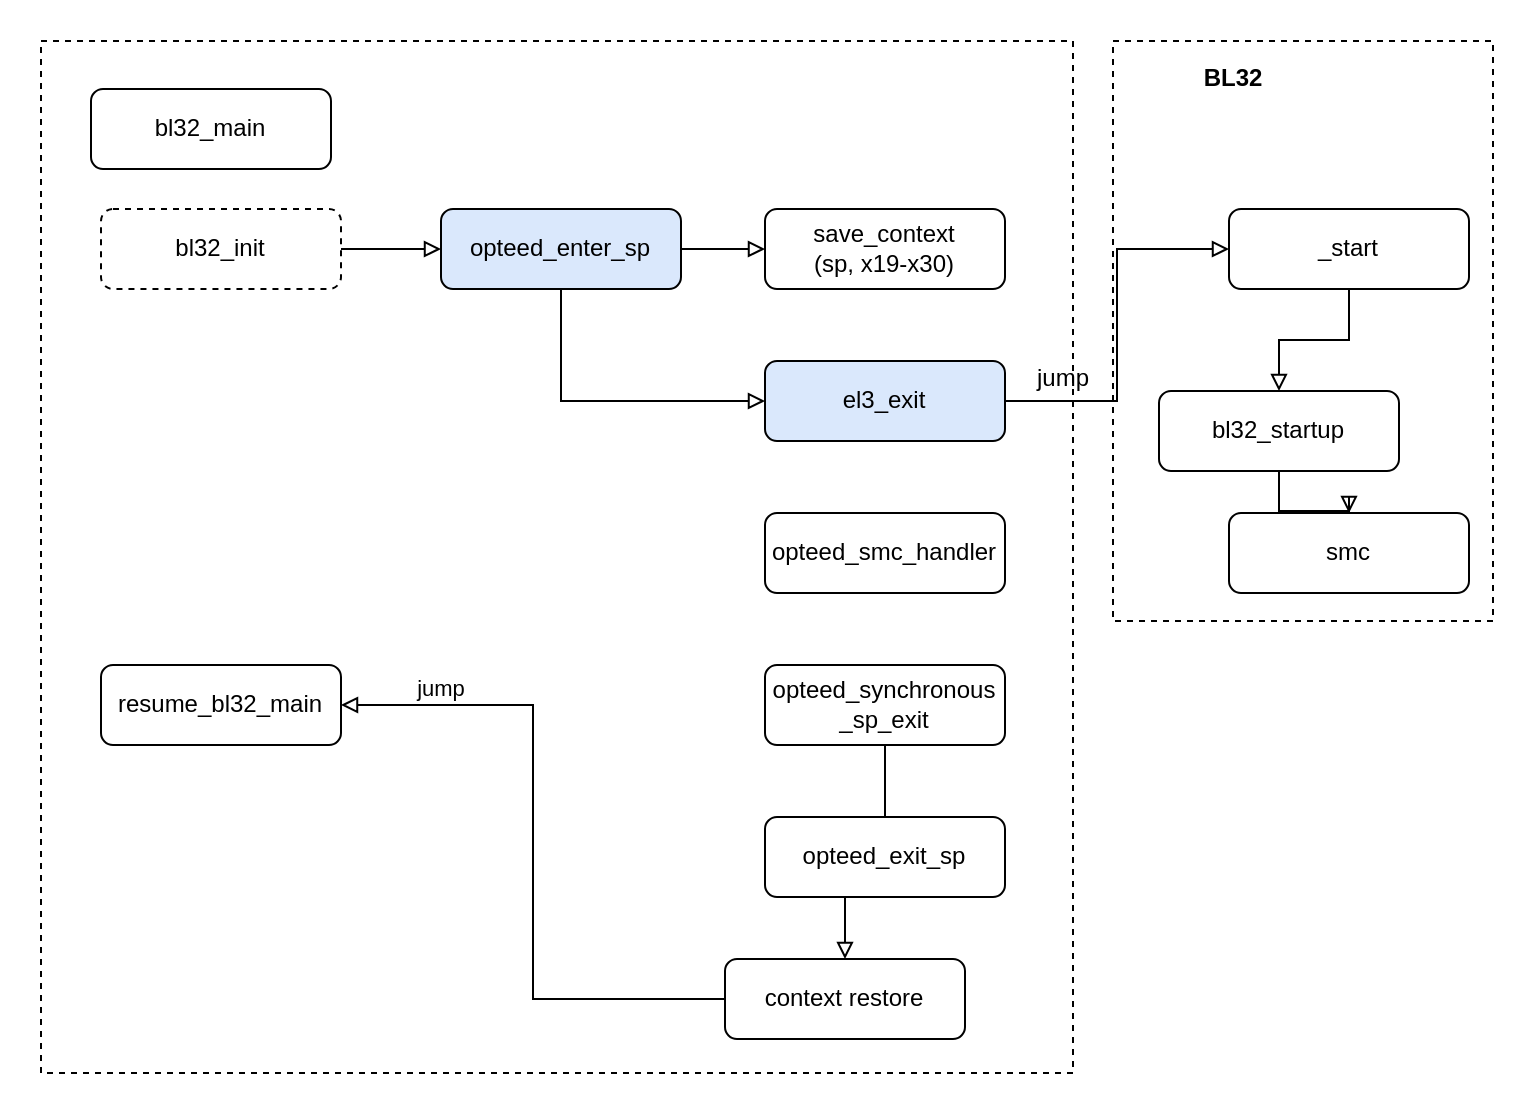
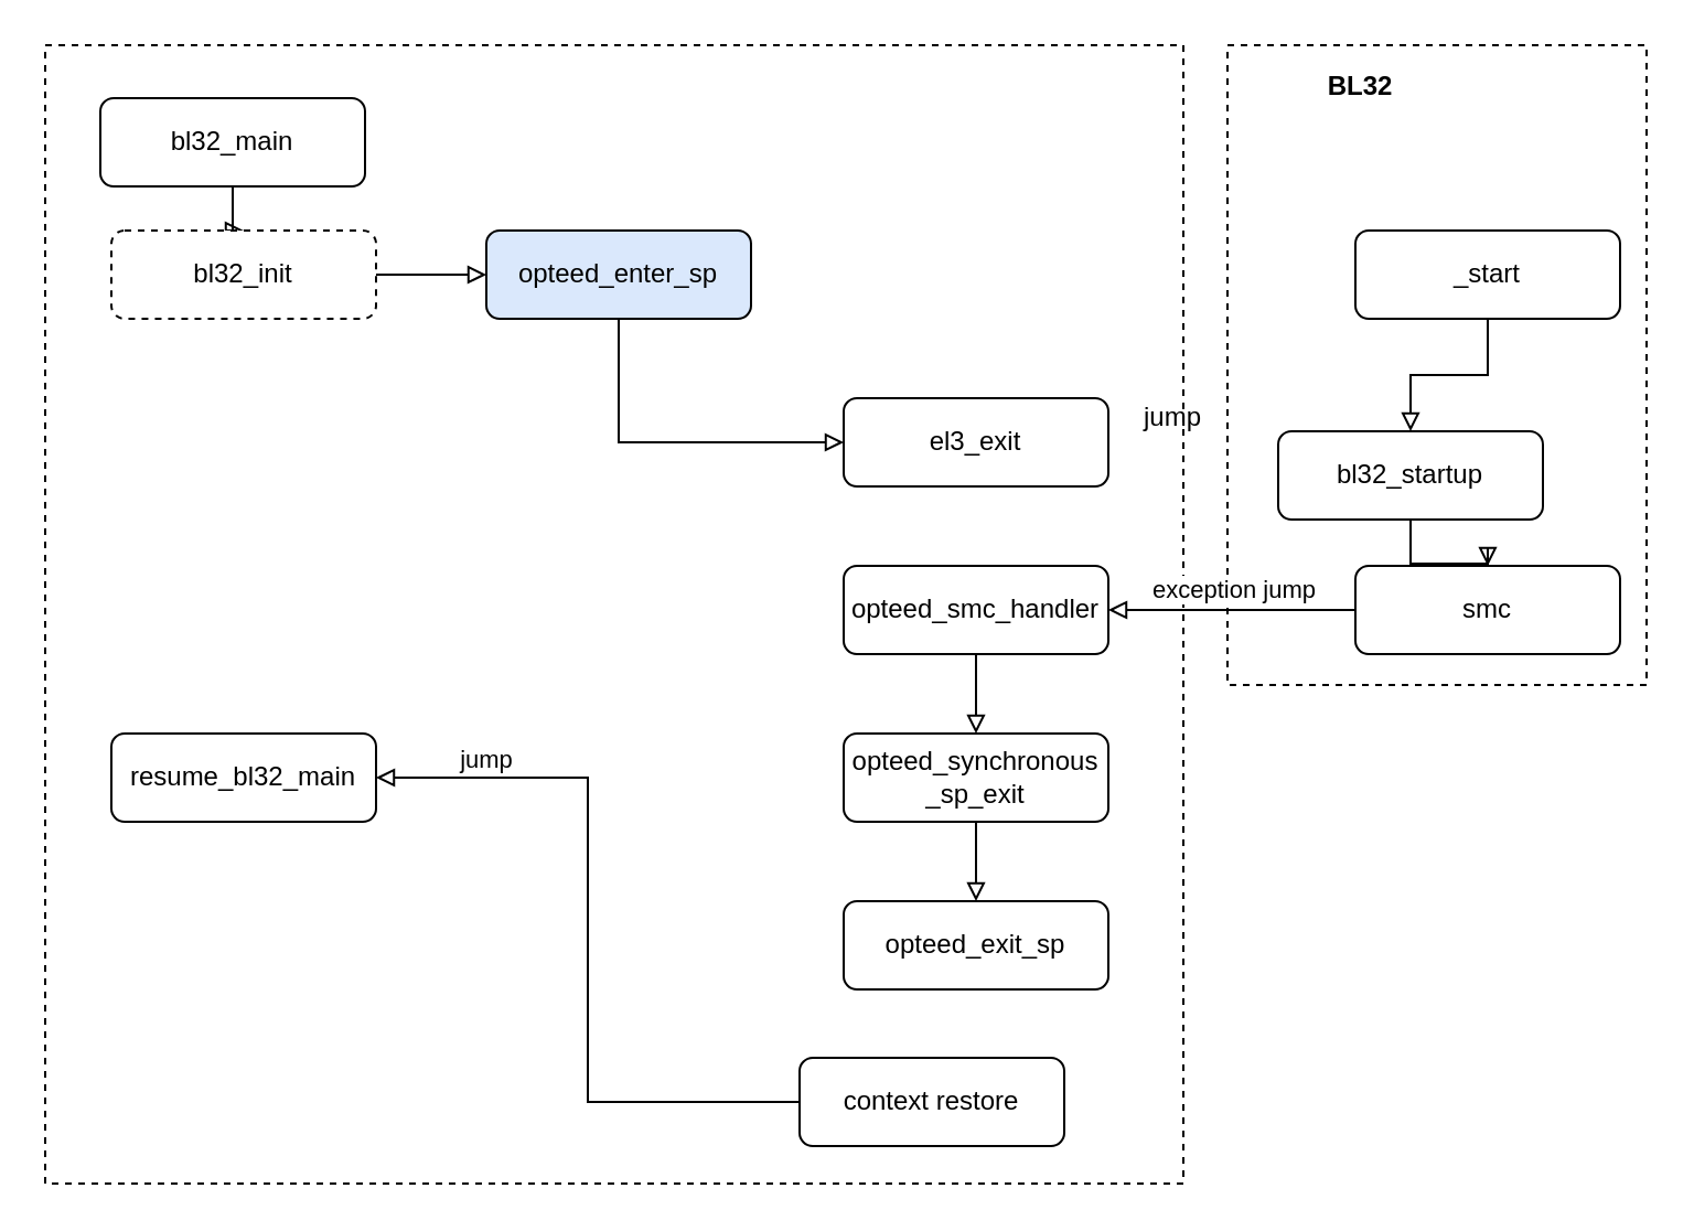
  <mxCell id="0" />
  <mxCell id="1" parent="0" />
  <mxCell id="2" value="" style="rounded=0;whiteSpace=wrap;html=1;dashed=1;" vertex="1" parent="1"><mxGeometry x="556" y="20" width="190" height="290" as="geometry" /></mxCell>
  <mxCell id="3" value="" style="whiteSpace=wrap;html=1;aspect=fixed;dashed=1;" vertex="1" parent="1"><mxGeometry x="20" y="20" width="516" height="516" as="geometry" /></mxCell>
+ <mxCell id="4" style="edgeStyle=orthogonalEdgeStyle;rounded=0;orthogonalLoop=1;jettySize=auto;html=1;exitX=0.5;exitY=1;exitDx=0;exitDy=0;endArrow=block;endFill=0;" edge="1" parent="1" source="5" target="7"><mxGeometry relative="1" as="geometry" /></mxCell>
  <mxCell id="5" value="bl32_main" style="rounded=1;whiteSpace=wrap;html=1;fontSize=12;glass=0;strokeWidth=1;shadow=0;" parent="1" vertex="1"><mxGeometry x="45" y="44" width="120" height="40" as="geometry" /></mxCell>
  <mxCell id="6" style="edgeStyle=orthogonalEdgeStyle;rounded=0;orthogonalLoop=1;jettySize=auto;html=1;exitX=1;exitY=0.5;exitDx=0;exitDy=0;entryX=0;entryY=0.5;entryDx=0;entryDy=0;endArrow=block;endFill=0;" edge="1" parent="1" source="7" target="10"><mxGeometry relative="1" as="geometry" /></mxCell>
  <mxCell id="7" value="bl32_init" style="rounded=1;whiteSpace=wrap;html=1;fontSize=12;glass=0;strokeWidth=1;shadow=0;dashed=1;" vertex="1" parent="1"><mxGeometry x="50" y="104" width="120" height="40" as="geometry" /></mxCell>
- <mxCell id="8" style="edgeStyle=orthogonalEdgeStyle;rounded=0;orthogonalLoop=1;jettySize=auto;html=1;exitX=1;exitY=0.5;exitDx=0;exitDy=0;entryX=0;entryY=0.5;entryDx=0;entryDy=0;endArrow=block;endFill=0;" edge="1" parent="1" source="10" target="11"><mxGeometry relative="1" as="geometry" /></mxCell>
  <mxCell id="9" style="edgeStyle=orthogonalEdgeStyle;rounded=0;orthogonalLoop=1;jettySize=auto;html=1;exitX=0.5;exitY=1;exitDx=0;exitDy=0;entryX=0;entryY=0.5;entryDx=0;entryDy=0;endArrow=block;endFill=0;" edge="1" parent="1" source="10" target="13"><mxGeometry relative="1" as="geometry" /></mxCell>
  <mxCell id="10" value="opteed_enter_sp" style="rounded=1;whiteSpace=wrap;html=1;fontSize=12;glass=0;strokeWidth=1;shadow=0;fillColor=#dae8fc;" vertex="1" parent="1"><mxGeometry x="220" y="104" width="120" height="40" as="geometry" /></mxCell>
- <mxCell id="11" value="save_context &lt;br&gt;(sp, x19-x30)" style="rounded=1;whiteSpace=wrap;html=1;fontSize=12;glass=0;strokeWidth=1;shadow=0;" vertex="1" parent="1"><mxGeometry x="382" y="104" width="120" height="40" as="geometry" /></mxCell>
- <mxCell id="12" style="edgeStyle=orthogonalEdgeStyle;rounded=0;orthogonalLoop=1;jettySize=auto;html=1;exitX=1;exitY=0.5;exitDx=0;exitDy=0;entryX=0;entryY=0.5;entryDx=0;entryDy=0;endArrow=block;endFill=0;" edge="1" parent="1" source="13" target="15"><mxGeometry relative="1" as="geometry" /></mxCell>
- <mxCell id="13" value="el3_exit" style="rounded=1;whiteSpace=wrap;html=1;fontSize=12;glass=0;strokeWidth=1;shadow=0;fillColor=#dae8fc;" vertex="1" parent="1"><mxGeometry x="382" y="180" width="120" height="40" as="geometry" /></mxCell>
+ <mxCell id="13" value="el3_exit" style="rounded=1;whiteSpace=wrap;html=1;fontSize=12;glass=0;strokeWidth=1;shadow=0;" vertex="1" parent="1"><mxGeometry x="382" y="180" width="120" height="40" as="geometry" /></mxCell>
  <mxCell id="14" style="edgeStyle=orthogonalEdgeStyle;rounded=0;orthogonalLoop=1;jettySize=auto;html=1;exitX=0.5;exitY=1;exitDx=0;exitDy=0;endArrow=block;endFill=0;" edge="1" parent="1" source="15" target="17"><mxGeometry relative="1" as="geometry" /></mxCell>
  <mxCell id="15" value="_start" style="rounded=1;whiteSpace=wrap;html=1;fontSize=12;glass=0;strokeWidth=1;shadow=0;" vertex="1" parent="1"><mxGeometry x="614" y="104" width="120" height="40" as="geometry" /></mxCell>
  <mxCell id="16" style="edgeStyle=orthogonalEdgeStyle;rounded=0;orthogonalLoop=1;jettySize=auto;html=1;exitX=0.5;exitY=1;exitDx=0;exitDy=0;endArrow=block;endFill=0;" edge="1" parent="1" source="17" target="20"><mxGeometry relative="1" as="geometry" /></mxCell>
  <mxCell id="17" value="bl32_startup" style="rounded=1;whiteSpace=wrap;html=1;fontSize=12;glass=0;strokeWidth=1;shadow=0;" vertex="1" parent="1"><mxGeometry x="579" y="195" width="120" height="40" as="geometry" /></mxCell>
+ <mxCell id="18" style="edgeStyle=orthogonalEdgeStyle;rounded=0;orthogonalLoop=1;jettySize=auto;html=1;exitX=0;exitY=0.5;exitDx=0;exitDy=0;endArrow=block;endFill=0;" edge="1" parent="1" source="20" target="22"><mxGeometry relative="1" as="geometry" /></mxCell>
+ <mxCell id="19" value="exception jump" style="edgeLabel;html=1;align=center;verticalAlign=middle;resizable=0;points=[];" vertex="1" connectable="0" parent="18"><mxGeometry x="-0.407" y="-1" relative="1" as="geometry"><mxPoint x="-23" y="-9" as="offset" /></mxGeometry></mxCell>
  <mxCell id="20" value="smc" style="rounded=1;whiteSpace=wrap;html=1;fontSize=12;glass=0;strokeWidth=1;shadow=0;" vertex="1" parent="1"><mxGeometry x="614" y="256" width="120" height="40" as="geometry" /></mxCell>
+ <mxCell id="21" style="edgeStyle=orthogonalEdgeStyle;rounded=0;orthogonalLoop=1;jettySize=auto;html=1;exitX=0.5;exitY=1;exitDx=0;exitDy=0;endArrow=block;endFill=0;" edge="1" parent="1" source="22" target="24"><mxGeometry relative="1" as="geometry" /></mxCell>
  <mxCell id="22" value="opteed_smc_handler" style="rounded=1;whiteSpace=wrap;html=1;fontSize=12;glass=0;strokeWidth=1;shadow=0;" vertex="1" parent="1"><mxGeometry x="382" y="256" width="120" height="40" as="geometry" /></mxCell>
- <mxCell id="23" style="edgeStyle=orthogonalEdgeStyle;rounded=0;orthogonalLoop=1;jettySize=auto;html=1;exitX=0.5;exitY=1;exitDx=0;exitDy=0;endArrow=none;endFill=0;" edge="1" parent="1" source="24" target="26"><mxGeometry relative="1" as="geometry" /></mxCell>
+ <mxCell id="23" style="edgeStyle=orthogonalEdgeStyle;rounded=0;orthogonalLoop=1;jettySize=auto;html=1;exitX=0.5;exitY=1;exitDx=0;exitDy=0;endArrow=block;endFill=0;" edge="1" parent="1" source="24" target="26"><mxGeometry relative="1" as="geometry" /></mxCell>
  <mxCell id="24" value="opteed_synchronous&lt;br&gt;_sp_exit" style="rounded=1;whiteSpace=wrap;html=1;fontSize=12;glass=0;strokeWidth=1;shadow=0;" vertex="1" parent="1"><mxGeometry x="382" y="332" width="120" height="40" as="geometry" /></mxCell>
- <mxCell id="25" style="edgeStyle=orthogonalEdgeStyle;rounded=0;orthogonalLoop=1;jettySize=auto;html=1;exitX=0.5;exitY=1;exitDx=0;exitDy=0;entryX=0.5;entryY=0;entryDx=0;entryDy=0;endArrow=block;endFill=0;" edge="1" parent="1" source="26" target="29"><mxGeometry relative="1" as="geometry" /></mxCell>
  <mxCell id="26" value="opteed_exit_sp" style="rounded=1;whiteSpace=wrap;html=1;fontSize=12;glass=0;strokeWidth=1;shadow=0;" vertex="1" parent="1"><mxGeometry x="382" y="408" width="120" height="40" as="geometry" /></mxCell>
  <mxCell id="27" style="edgeStyle=orthogonalEdgeStyle;rounded=0;orthogonalLoop=1;jettySize=auto;html=1;exitX=0;exitY=0.5;exitDx=0;exitDy=0;entryX=1;entryY=0.5;entryDx=0;entryDy=0;endArrow=block;endFill=0;" edge="1" parent="1" source="29" target="30"><mxGeometry relative="1" as="geometry" /></mxCell>
  <mxCell id="28" value="jump" style="edgeLabel;html=1;align=center;verticalAlign=middle;resizable=0;points=[];" vertex="1" connectable="0" parent="27"><mxGeometry x="0.505" y="4" relative="1" as="geometry"><mxPoint x="-35" y="-13" as="offset" /></mxGeometry></mxCell>
  <mxCell id="29" value="context restore" style="rounded=1;whiteSpace=wrap;html=1;fontSize=12;glass=0;strokeWidth=1;shadow=0;" vertex="1" parent="1"><mxGeometry x="362" y="479" width="120" height="40" as="geometry" /></mxCell>
  <mxCell id="30" value="resume_bl32_main" style="rounded=1;whiteSpace=wrap;html=1;fontSize=12;glass=0;strokeWidth=1;shadow=0;" vertex="1" parent="1"><mxGeometry x="50" y="332" width="120" height="40" as="geometry" /></mxCell>
  <mxCell id="31" value="jump" style="text;html=1;align=center;verticalAlign=middle;resizable=0;points=[];autosize=1;strokeColor=none;fillColor=none;" vertex="1" parent="1"><mxGeometry x="513" y="180" width="36" height="18" as="geometry" /></mxCell>
  <mxCell id="32" value="BL32" style="text;html=1;align=center;verticalAlign=middle;resizable=0;points=[];autosize=1;strokeColor=none;fillColor=none;fontStyle=1" vertex="1" parent="1"><mxGeometry x="596" y="30" width="39" height="18" as="geometry" /></mxCell>
